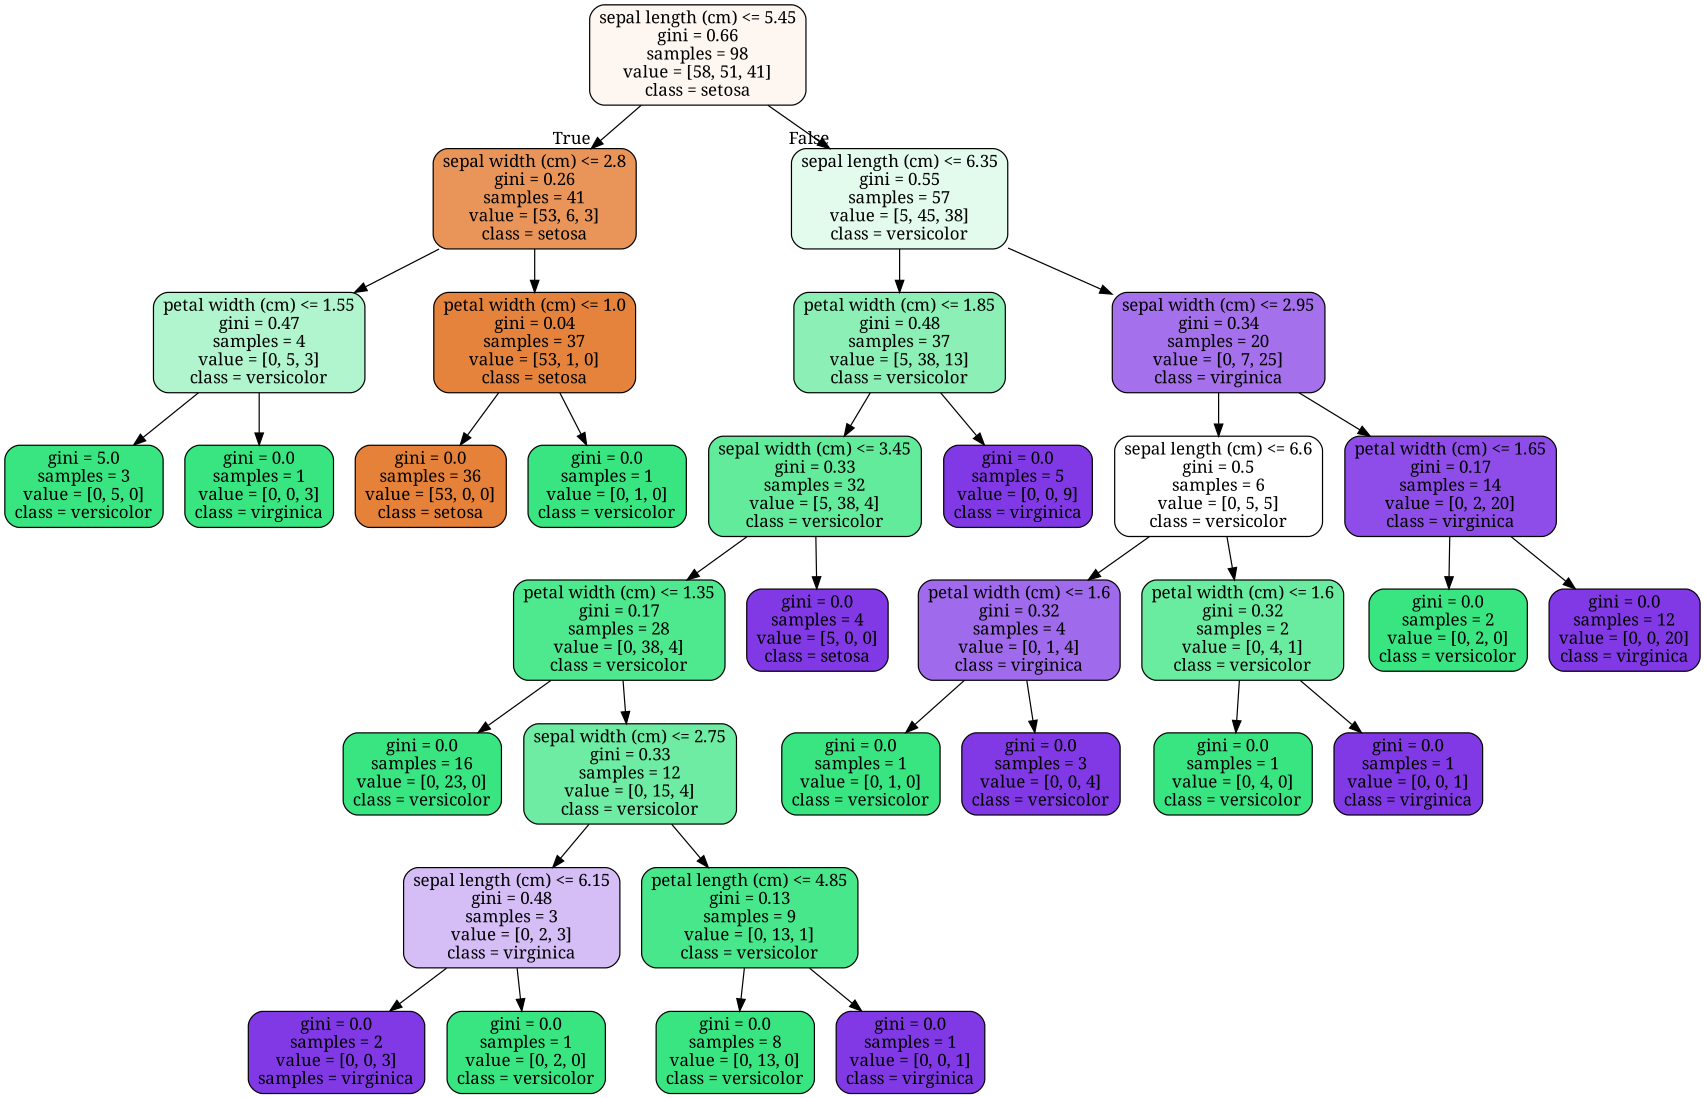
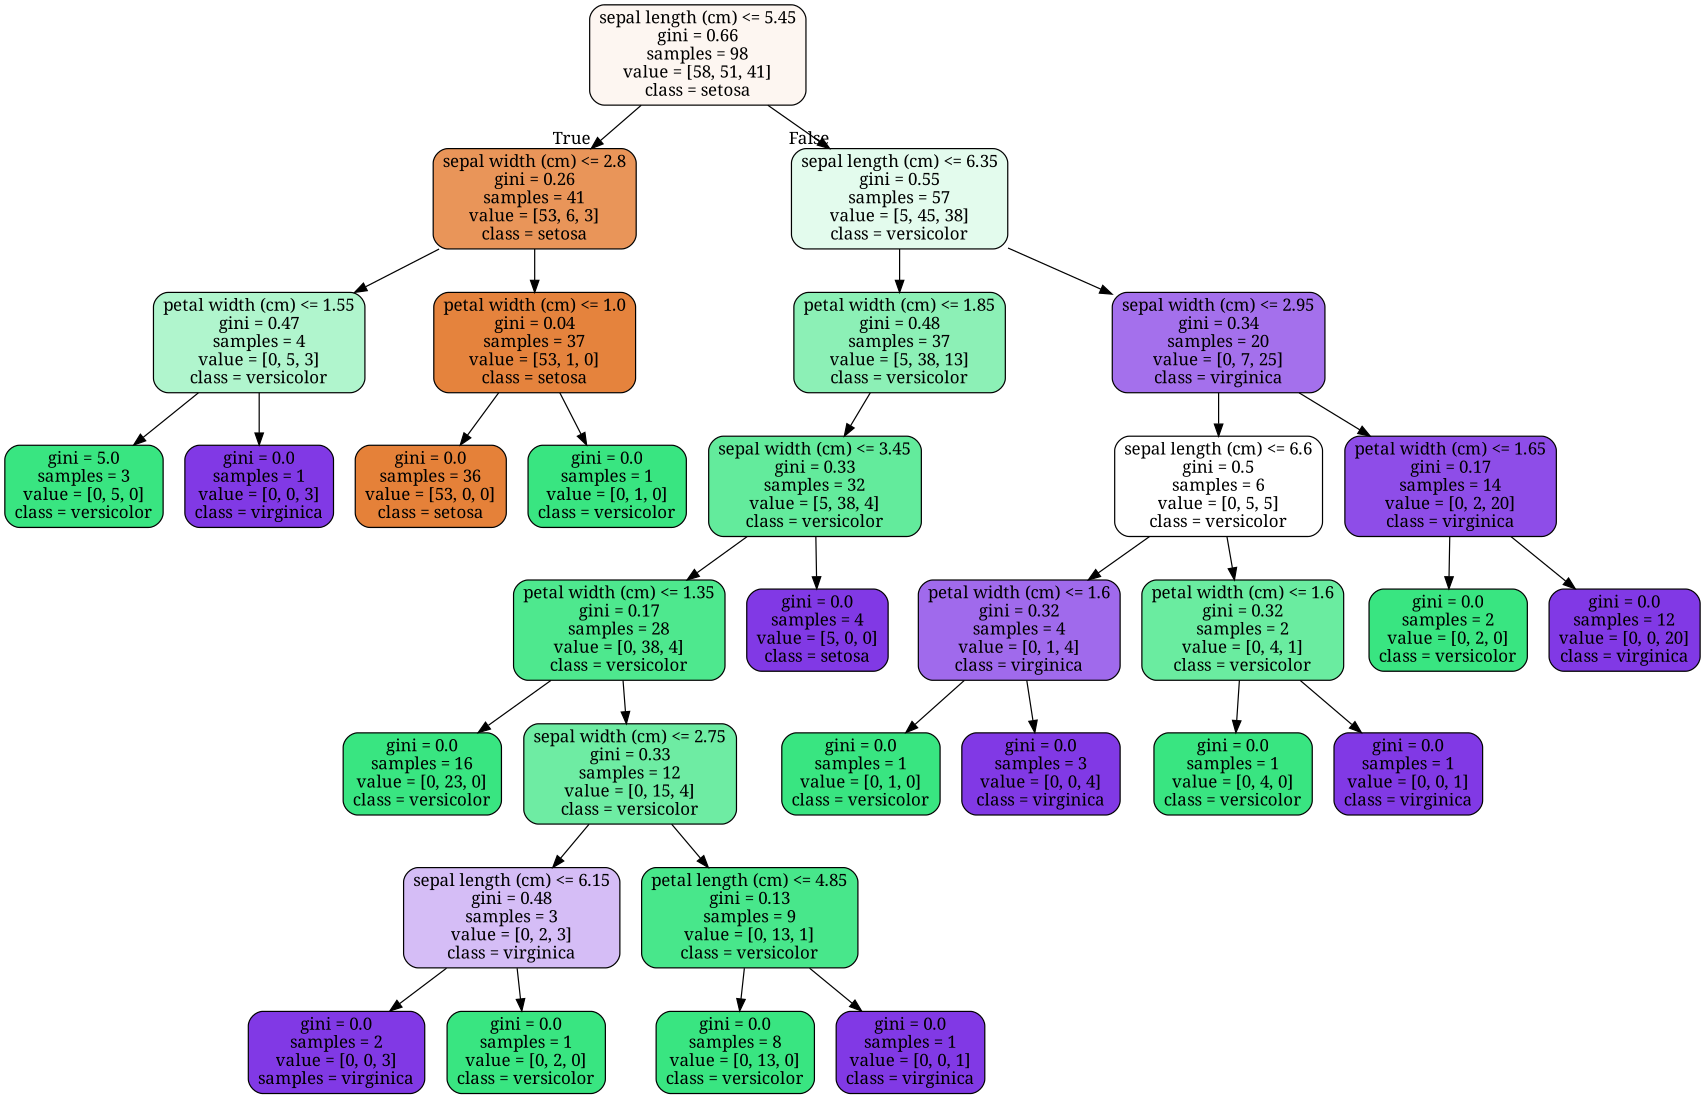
  digraph {
    fontname="Noto Serif"
    node [color=black fillcolor="#39e581" fontname="Noto Serif" shape=box style="filled, rounded"]
    edge [fontname="Noto Serif"]
    n1 [fillcolor="#fdf6f1" label="sepal length (cm) <= 5.45\ngini = 0.66\nsamples = 98\nvalue = [58, 51, 41]\nclass = setosa"]
    n2 [fillcolor="#e99559" label="sepal width (cm) <= 2.8\ngini = 0.26\nsamples = 41\nvalue = [53, 6, 3]\nclass = setosa"]
    n3 [fillcolor="#e3fbed" label="sepal length (cm) <= 6.35\ngini = 0.55\nsamples = 57\nvalue = [5, 45, 38]\nclass = versicolor"]
    n4 [fillcolor="#b0f5cd" label="petal width (cm) <= 1.55\ngini = 0.47\nsamples = 4\nvalue = [0, 5, 3]\nclass = versicolor"]
    n5 [fillcolor="#e5833d" label="petal width (cm) <= 1.0\ngini = 0.04\nsamples = 37\nvalue = [53, 1, 0]\nclass = setosa"]
    n6 [fillcolor="#8cf0b6" label="petal width (cm) <= 1.85\ngini = 0.48\nsamples = 37\nvalue = [5, 38, 13]\nclass = versicolor"]
    n7 [fillcolor="#a470ec" label="sepal width (cm) <= 2.95\ngini = 0.34\nsamples = 20\nvalue = [0, 7, 25]\nclass = virginica"]
    n8 [label="gini = 5.0\nsamples = 3\nvalue = [0, 5, 0]\nclass = versicolor"]
-   n9 [label="gini = 0.0\nsamples = 1\nvalue = [0, 0, 3]\nclass = virginica"]
+   n9 [fillcolor="#8139e5" label="gini = 0.0\nsamples = 1\nvalue = [0, 0, 3]\nclass = virginica"]
    n10 [fillcolor="#e58139" label="gini = 0.0\nsamples = 36\nvalue = [53, 0, 0]\nclass = setosa"]
    n11 [label="gini = 0.0\nsamples = 1\nvalue = [0, 1, 0]\nclass = versicolor"]
    n12 [fillcolor="#63eb9c" label="sepal width (cm) <= 3.45\ngini = 0.33\nsamples = 32\nvalue = [5, 38, 4]\nclass = versicolor"]
-   n13 [fillcolor="#8139e5" label="gini = 0.0\nsamples = 5\nvalue = [0, 0, 9]\nclass = virginica"]
    n14 [fillcolor="#ffffff" label="sepal length (cm) <= 6.6\ngini = 0.5\nsamples = 6\nvalue = [0, 5, 5]\nclass = versicolor"]
    n15 [fillcolor="#8e4de8" label="petal width (cm) <= 1.65\ngini = 0.17\nsamples = 14\nvalue = [0, 2, 20]\nclass = virginica"]
    n16 [fillcolor="#4ee88e" label="petal width (cm) <= 1.35\ngini = 0.17\nsamples = 28\nvalue = [0, 38, 4]\nclass = versicolor"]
    n17 [fillcolor="#8139e5" label="gini = 0.0\nsamples = 4\nvalue = [5, 0, 0]\nclass = setosa"]
    n18 [label="gini = 0.0\nsamples = 16\nvalue = [0, 23, 0]\nclass = versicolor"]
    n19 [fillcolor="#6eeca3" label="sepal width (cm) <= 2.75\ngini = 0.33\nsamples = 12\nvalue = [0, 15, 4]\nclass = versicolor"]
    n20 [fillcolor="#d5bdf6" label="sepal length (cm) <= 6.15\ngini = 0.48\nsamples = 3\nvalue = [0, 2, 3]\nclass = virginica"]
    n21 [fillcolor="#48e78b" label="petal length (cm) <= 4.85\ngini = 0.13\nsamples = 9\nvalue = [0, 13, 1]\nclass = versicolor"]
    n22 [fillcolor="#8139e5" label="gini = 0.0\nsamples = 2\nvalue = [0, 0, 3]\nsamples = virginica"]
    n23 [label="gini = 0.0\nsamples = 1\nvalue = [0, 2, 0]\nclass = versicolor"]
    n24 [label="gini = 0.0\nsamples = 8\nvalue = [0, 13, 0]\nclass = versicolor"]
    n25 [fillcolor="#8139e5" label="gini = 0.0\nsamples = 1\nvalue = [0, 0, 1]\nclass = virginica"]
    n26 [fillcolor="#a06aec" label="petal width (cm) <= 1.6\ngini = 0.32\nsamples = 4\nvalue = [0, 1, 4]\nclass = virginica"]
    n27 [fillcolor="#6aeca0" label="petal width (cm) <= 1.6\ngini = 0.32\nsamples = 2\nvalue = [0, 4, 1]\nclass = versicolor"]
    n28 [label="gini = 0.0\nsamples = 2\nvalue = [0, 2, 0]\nclass = versicolor"]
    n29 [fillcolor="#8139e5" label="gini = 0.0\nsamples = 12\nvalue = [0, 0, 20]\nclass = virginica"]
    n30 [label="gini = 0.0\nsamples = 1\nvalue = [0, 1, 0]\nclass = versicolor"]
-   n31 [fillcolor="#8139e5" label="gini = 0.0\nsamples = 3\nvalue = [0, 0, 4]\nclass = versicolor"]
+   n31 [fillcolor="#8139e5" label="gini = 0.0\nsamples = 3\nvalue = [0, 0, 4]\nclass = virginica"]
    n32 [label="gini = 0.0\nsamples = 1\nvalue = [0, 4, 0]\nclass = versicolor"]
    n33 [fillcolor="#8139e5" label="gini = 0.0\nsamples = 1\nvalue = [0, 0, 1]\nclass = virginica"]
    n1 -> n2 [headlabel=True labelangle=45 labeldistance=2.5]
    n1 -> n3 [headlabel=False labelangle=-45 labeldistance=2.5]
    n2 -> n4
    n2 -> n5
    n3 -> n6
    n3 -> n7
    n4 -> n8
    n4 -> n9
    n5 -> n10
    n5 -> n11
    n6 -> n12
-   n6 -> n13
    n7 -> n14
    n7 -> n15
    n12 -> n16
    n12 -> n17
    n14 -> n26
    n14 -> n27
    n15 -> n28
    n15 -> n29
    n16 -> n18
    n16 -> n19
    n19 -> n20
    n19 -> n21
    n20 -> n22
    n20 -> n23
    n21 -> n24
    n21 -> n25
    n26 -> n30
    n26 -> n31
    n27 -> n32
    n27 -> n33
  }
